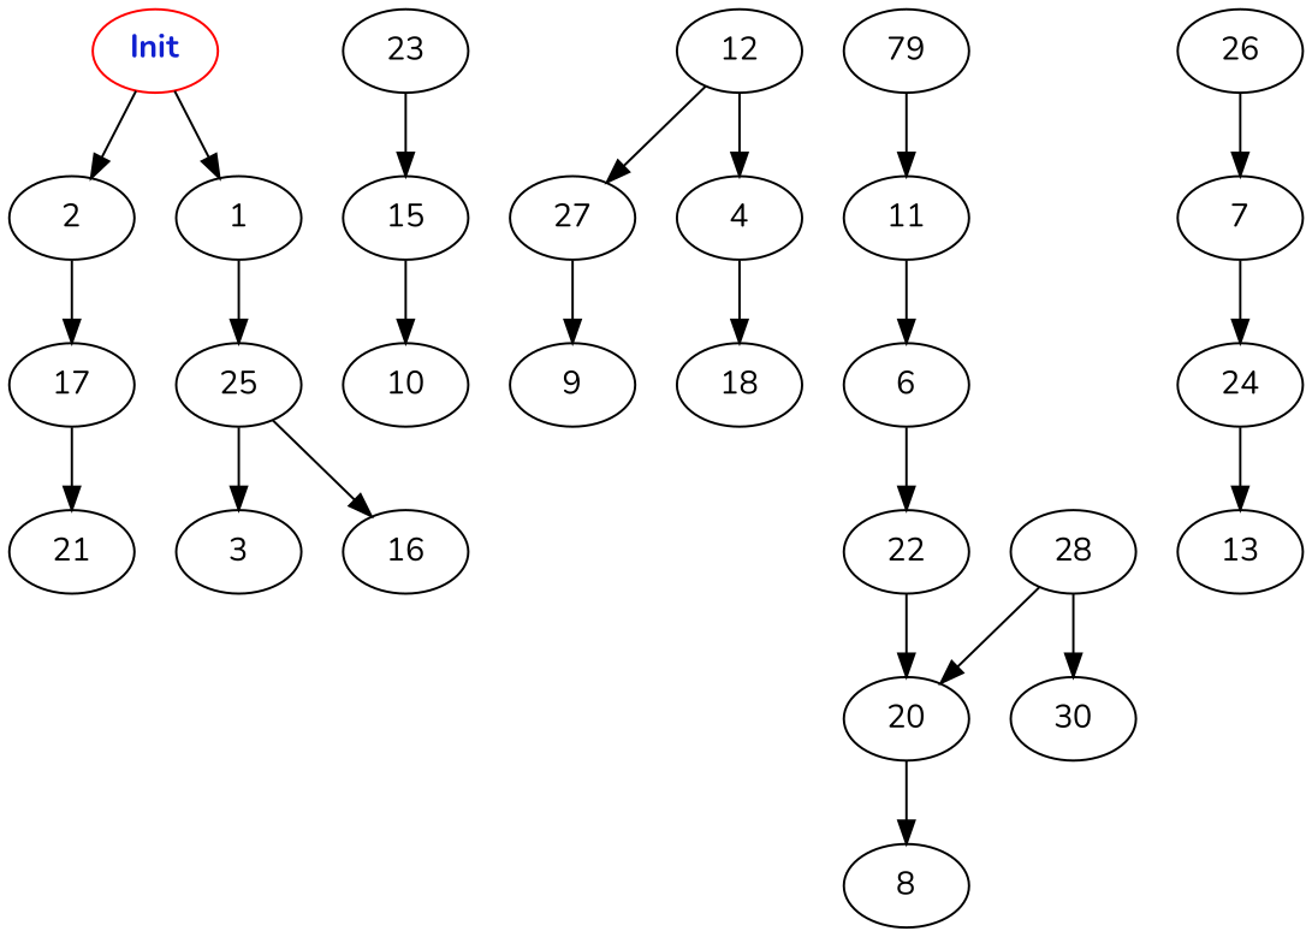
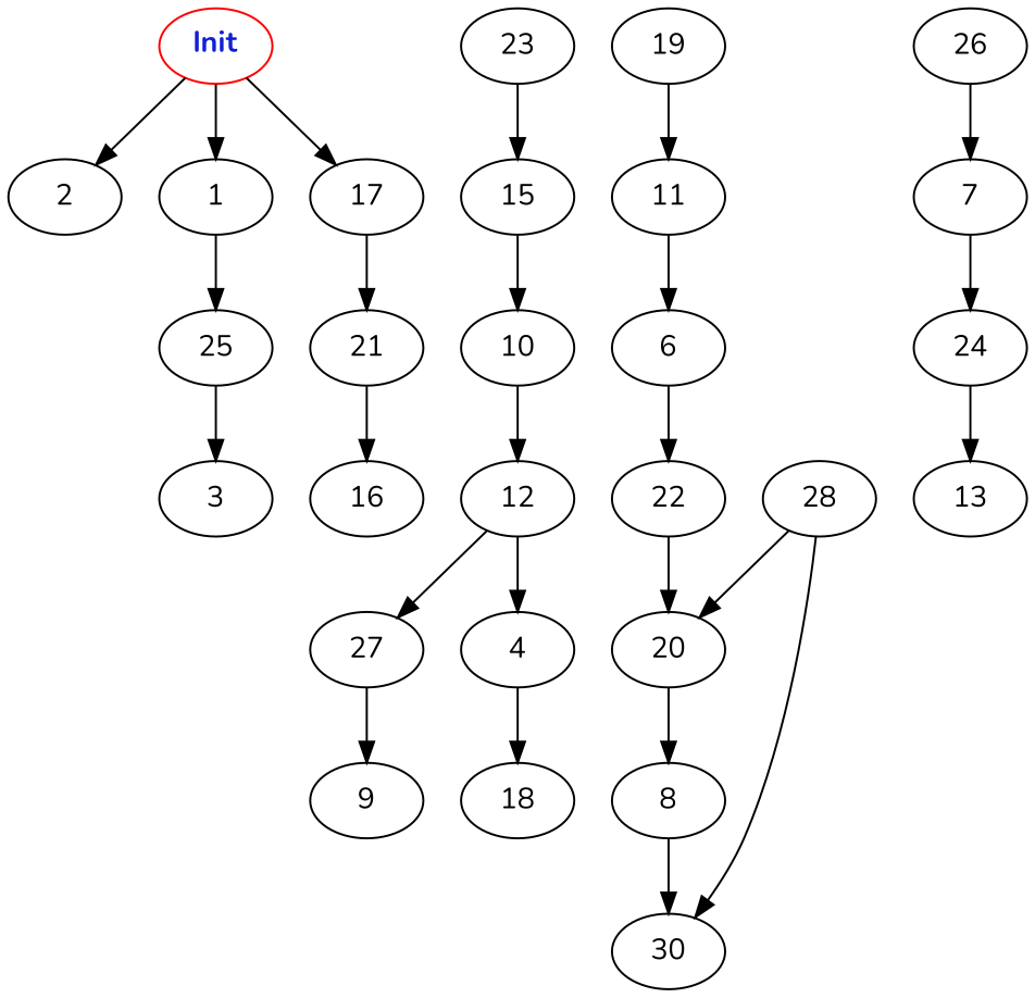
  digraph {
    fontname=Nunito
    node [fontname=Nunito]
    edge [fontname=Nunito weight=2.0]
    n1 [color=red fontcolor="#1020d0" label=<<b>Init</b>>]
    2
    1
    17
    25
    21
    3
    16
    10
    12
    27
    4
    9
    20
    8
    30
    28
    6
    22
    18
-   19 [label=79]
+   19
    11
    23
    15
    7
    24
    13
    26
    n1 -> 2
    n1 -> 1
-   2 -> 17 [weight=3.0]
+   n1 -> 17 [weight=3.0]
    1 -> 25 [weight=5.0]
    17 -> 21 [weight=5.0]
    25 -> 3 [weight=5.0]
-   25 -> 16 [weight=1.0]
+   21 -> 16 [weight=1.0]
+   10 -> 12
    12 -> 27 [weight=1.0]
    12 -> 4 [weight=7.0]
    27 -> 9
    4 -> 18 [weight=6.0]
    20 -> 8 [weight=8.0]
+   8 -> 30 [weight=7.0]
    28 -> 20
    28 -> 30
    6 -> 22 [weight=1.0]
    22 -> 20 [weight=7.0]
    19 -> 11 [weight=7.0]
    11 -> 6 [weight=5.0]
    23 -> 15 [weight=3.0]
    15 -> 10 [weight=1.0]
    7 -> 24 [weight=1.0]
    24 -> 13 [weight=4.0]
    26 -> 7 [weight=3.0]
  }
